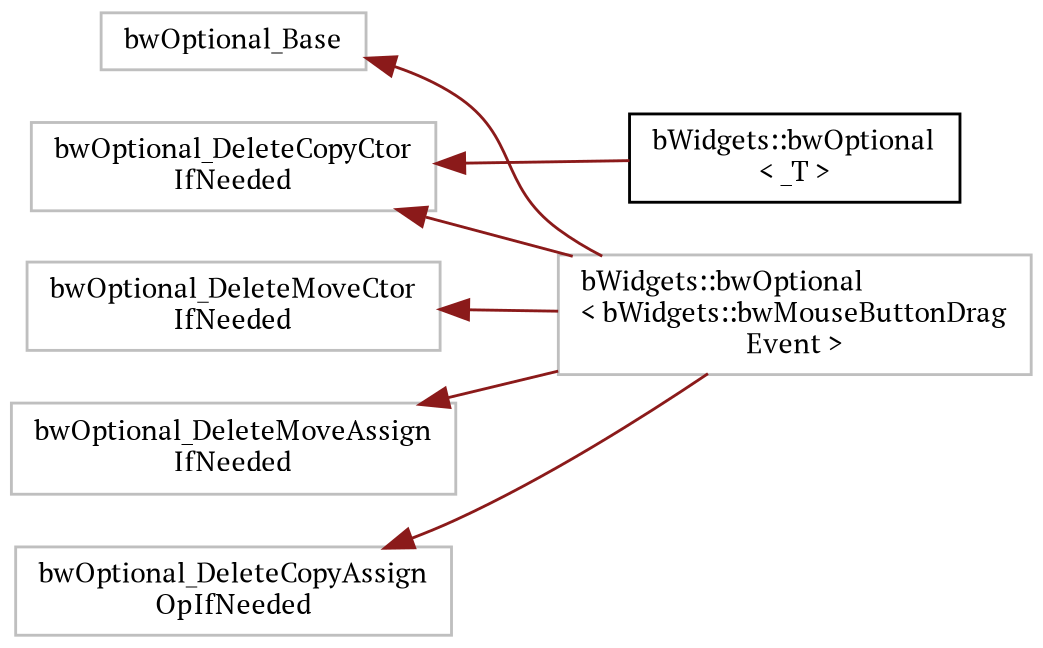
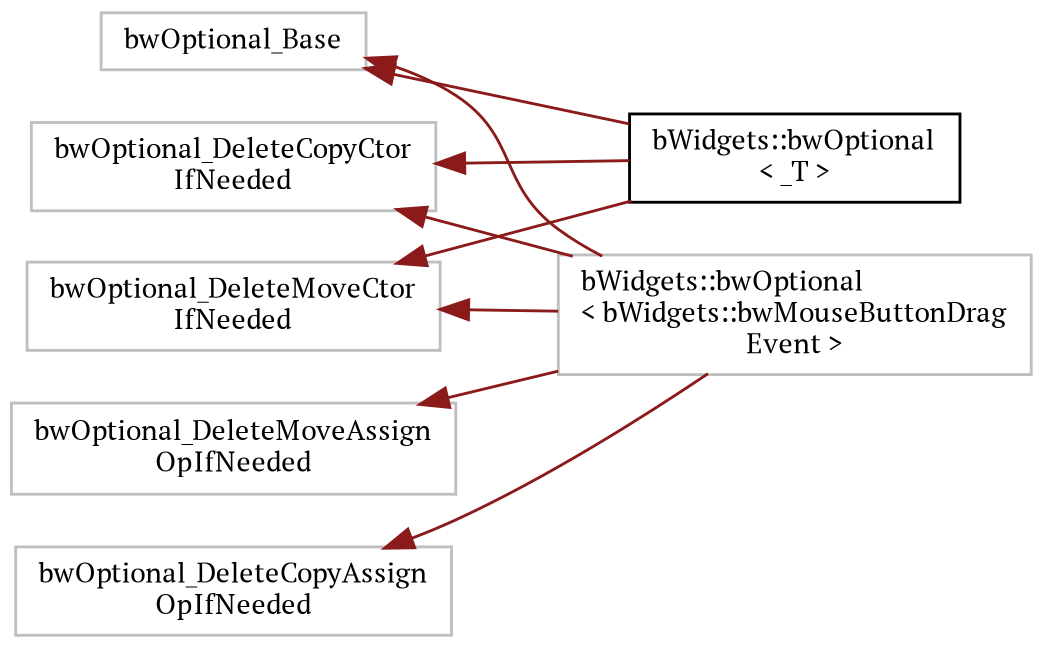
  digraph {
    fontname="PT Serif"
    rankdir=LR
    node [color=grey75 fillcolor=white fontname="PT Serif" fontsize=10 shape=record style=filled]
    edge [color=firebrick4 dir=back fontname="PT Serif" fontsize=10 labelfontname=Helvetica labelfontsize=10 style=solid]
    n1 [height=0.2 label=bwOptional_Base width=0.4]
    n2 [color=black height=0.2 label="bWidgets::bwOptional\l\< _T \>" width=0.4]
    n3 [height=0.2 label="bWidgets::bwOptional\l\< bWidgets::bwMouseButtonDrag\lEvent \>" width=0.4]
    n4 [height=0.2 label="bwOptional_DeleteCopyAssign\lOpIfNeeded" width=0.4]
    n5 [height=0.2 label="bwOptional_DeleteCopyCtor\lIfNeeded" width=0.4]
-   n6 [height=0.2 label="bwOptional_DeleteMoveAssign\lIfNeeded" width=0.4]
+   n6 [height=0.2 label="bwOptional_DeleteMoveAssign\lOpIfNeeded" width=0.4]
    n7 [height=0.2 label="bwOptional_DeleteMoveCtor\lIfNeeded" width=0.4]
+   n1 -> n2
    n1 -> n3
    n4 -> n3
    n5 -> n2
    n5 -> n3
    n6 -> n3
+   n7 -> n2
    n7 -> n3
  }
